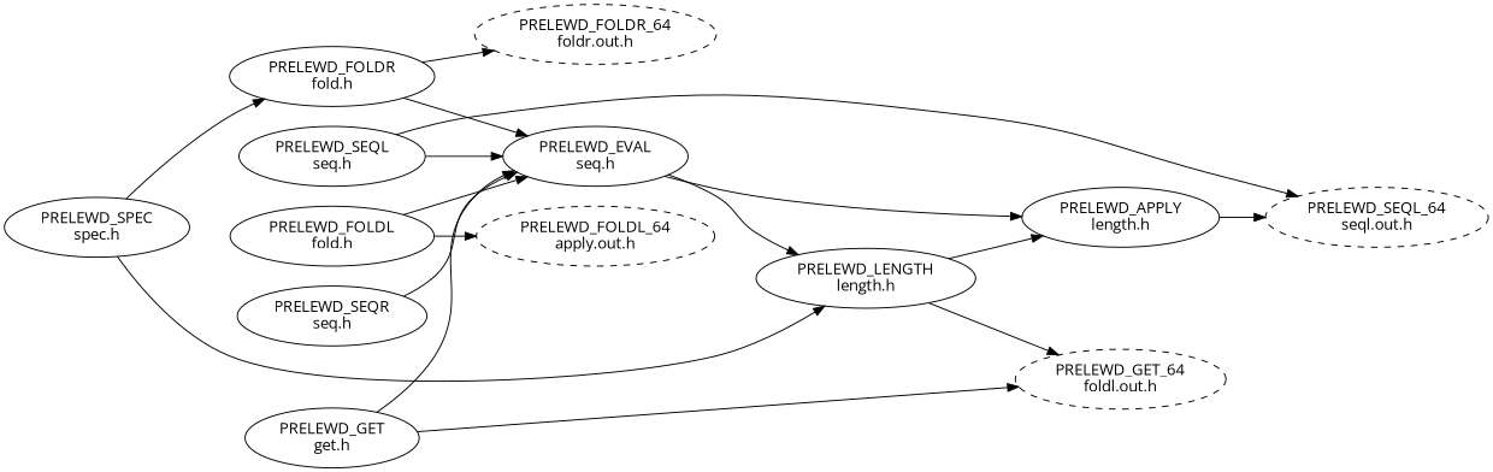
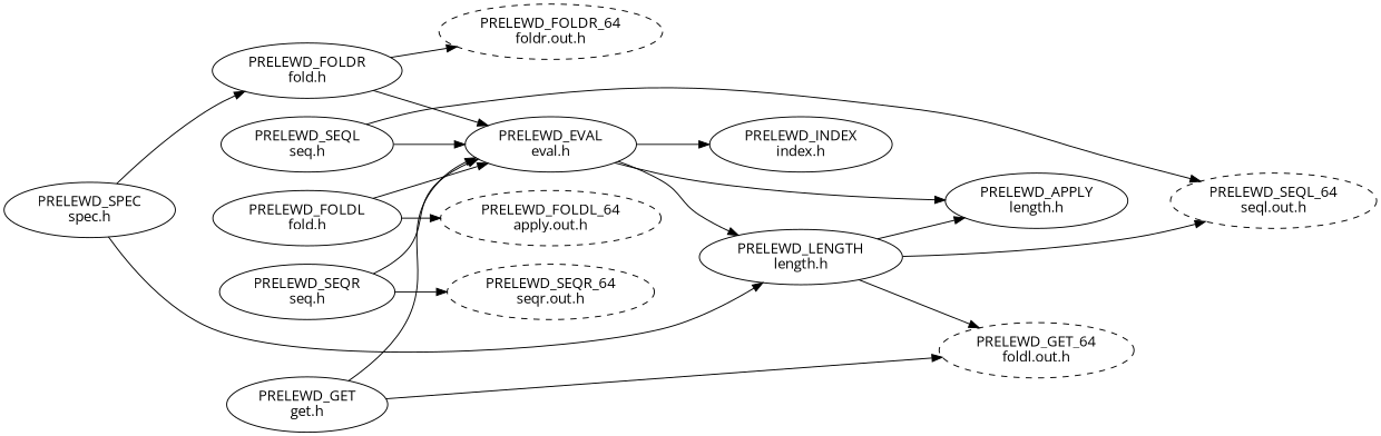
  digraph {
    fontname="Open Sans"
    rankdir=LR
    node [fontname="Open Sans" style=solid]
    edge [fontname="Open Sans"]
    PRELEWD_SPEC [label="\N\nspec.h"]
    PRELEWD_FOLDR [label="\N\nfold.h"]
    PRELEWD_LENGTH [label="\N\nlength.h"]
-   PRELEWD_EVAL [label="\N\nseq.h"]
+   PRELEWD_EVAL [label="\N\neval.h"]
    PRELEWD_FOLDR_64 [label="\N\nfoldr.out.h" style=dashed]
+   PRELEWD_INDEX [label="\N\nindex.h"]
    PRELEWD_FOLDL [label="\N\nfold.h"]
    PRELEWD_FOLDL_64 [label="\N\napply.out.h" style=dashed]
    PRELEWD_APPLY [label="\N\nlength.h"]
    PRELEWD_GET_64 [label="\N\nfoldl.out.h" style=dashed]
    PRELEWD_SEQL_64 [label="\N\nseql.out.h" style=dashed]
    PRELEWD_GET [label="\N\nget.h"]
    PRELEWD_SEQL [label="\N\nseq.h"]
    PRELEWD_SEQR [label="\N\nseq.h"]
+   PRELEWD_SEQR_64 [label="\N\nseqr.out.h" style=dashed]
    PRELEWD_SPEC -> PRELEWD_FOLDR
    PRELEWD_SPEC -> PRELEWD_LENGTH
    PRELEWD_FOLDR -> PRELEWD_EVAL
    PRELEWD_FOLDR -> PRELEWD_FOLDR_64
    PRELEWD_LENGTH -> PRELEWD_APPLY
    PRELEWD_LENGTH -> PRELEWD_GET_64
-   PRELEWD_APPLY -> PRELEWD_SEQL_64
+   PRELEWD_LENGTH -> PRELEWD_SEQL_64
    PRELEWD_EVAL -> PRELEWD_LENGTH
+   PRELEWD_EVAL -> PRELEWD_INDEX
    PRELEWD_EVAL -> PRELEWD_APPLY
    PRELEWD_FOLDL -> PRELEWD_EVAL
    PRELEWD_FOLDL -> PRELEWD_FOLDL_64
    PRELEWD_GET -> PRELEWD_EVAL
    PRELEWD_GET -> PRELEWD_GET_64
    PRELEWD_SEQL -> PRELEWD_EVAL
    PRELEWD_SEQL -> PRELEWD_SEQL_64
    PRELEWD_SEQR -> PRELEWD_EVAL
+   PRELEWD_SEQR -> PRELEWD_SEQR_64
  }
